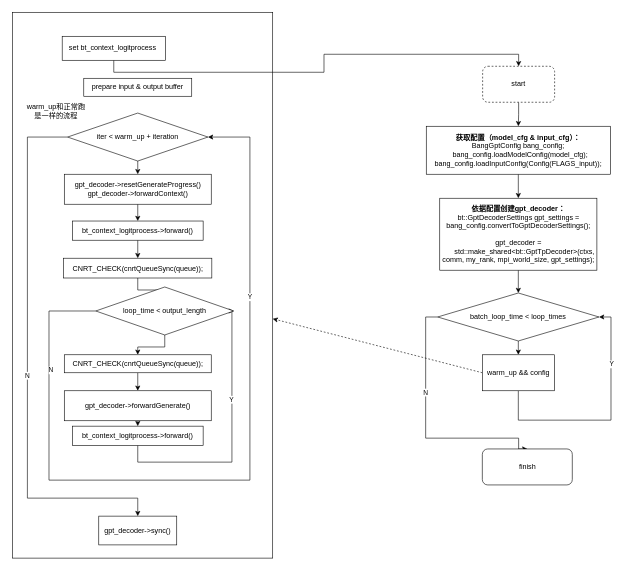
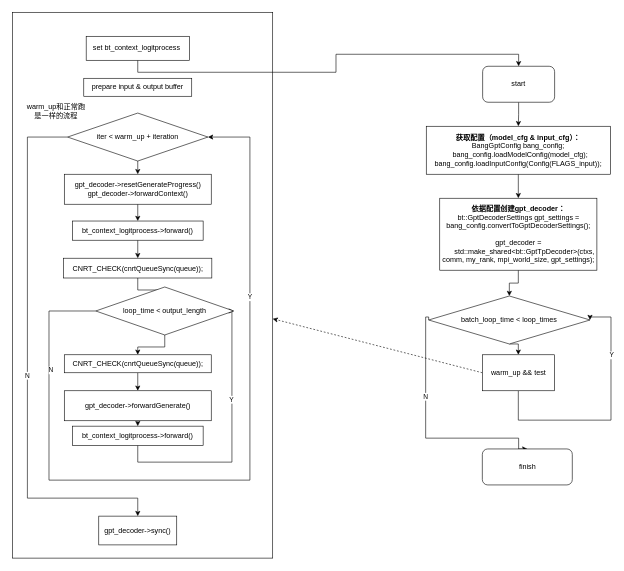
  <mxCell id="0" />
  <mxCell id="1" parent="0" />
  <mxCell id="2" value="" style="rounded=0;whiteSpace=wrap;html=1;" vertex="1" parent="1"><mxGeometry x="20" y="20" width="434" height="910" as="geometry" /></mxCell>
  <mxCell id="3" style="edgeStyle=orthogonalEdgeStyle;rounded=0;orthogonalLoop=1;jettySize=auto;html=1;exitX=0.5;exitY=1;exitDx=0;exitDy=0;entryX=0.5;entryY=0;entryDx=0;entryDy=0;" edge="1" parent="1" source="6" target="8"><mxGeometry relative="1" as="geometry"><mxPoint x="229" y="308" as="targetPoint" /></mxGeometry></mxCell>
  <mxCell id="4" style="edgeStyle=orthogonalEdgeStyle;rounded=0;orthogonalLoop=1;jettySize=auto;html=1;exitX=0;exitY=0.5;exitDx=0;exitDy=0;entryX=0.5;entryY=0;entryDx=0;entryDy=0;" edge="1" parent="1" source="6" target="11"><mxGeometry relative="1" as="geometry"><Array as="points"><mxPoint x="45" y="228" /><mxPoint x="45" y="830" /><mxPoint x="229" y="830" /></Array></mxGeometry></mxCell>
  <mxCell id="5" value="N" style="edgeLabel;html=1;align=center;verticalAlign=middle;resizable=0;points=[];" vertex="1" connectable="0" parent="4"><mxGeometry x="0.051" y="-1" relative="1" as="geometry"><mxPoint as="offset" /></mxGeometry></mxCell>
  <mxCell id="6" value="iter &amp;lt; warm_up + iteration" style="rhombus;whiteSpace=wrap;html=1;" vertex="1" parent="1"><mxGeometry x="112" y="188" width="234" height="80" as="geometry" /></mxCell>
  <mxCell id="7" style="edgeStyle=orthogonalEdgeStyle;rounded=0;orthogonalLoop=1;jettySize=auto;html=1;exitX=0.5;exitY=1;exitDx=0;exitDy=0;entryX=0.5;entryY=0;entryDx=0;entryDy=0;" edge="1" parent="1" source="8" target="41"><mxGeometry relative="1" as="geometry" /></mxCell>
  <mxCell id="8" value="gpt_decoder-&amp;gt;resetGenerateProgress()&lt;br&gt;gpt_decoder-&amp;gt;forwardContext()" style="rounded=0;whiteSpace=wrap;html=1;" vertex="1" parent="1"><mxGeometry x="106.5" y="290" width="245" height="50" as="geometry" /></mxCell>
  <mxCell id="9" style="edgeStyle=orthogonalEdgeStyle;rounded=0;orthogonalLoop=1;jettySize=auto;html=1;exitX=0.5;exitY=1;exitDx=0;exitDy=0;entryX=0.5;entryY=0;entryDx=0;entryDy=0;" edge="1" parent="1" source="10" target="19"><mxGeometry relative="1" as="geometry" /></mxCell>
  <mxCell id="10" value="CNRT_CHECK(cnrtQueueSync(queue));" style="rounded=0;whiteSpace=wrap;html=1;" vertex="1" parent="1"><mxGeometry x="105.5" y="430" width="247" height="33" as="geometry" /></mxCell>
  <mxCell id="11" value="gpt_decoder-&amp;gt;sync()" style="rounded=0;whiteSpace=wrap;html=1;" vertex="1" parent="1"><mxGeometry x="164" y="860" width="130" height="48" as="geometry" /></mxCell>
  <mxCell id="12" style="edgeStyle=orthogonalEdgeStyle;rounded=0;orthogonalLoop=1;jettySize=auto;html=1;exitX=0.5;exitY=1;exitDx=0;exitDy=0;entryX=1;entryY=0.5;entryDx=0;entryDy=0;" edge="1" parent="1" source="14" target="19"><mxGeometry relative="1" as="geometry"><Array as="points"><mxPoint x="229" y="770" /><mxPoint x="386" y="770" /><mxPoint x="386" y="518" /></Array></mxGeometry></mxCell>
  <mxCell id="13" value="Y" style="edgeLabel;html=1;align=center;verticalAlign=middle;resizable=0;points=[];" vertex="1" connectable="0" parent="12"><mxGeometry x="0.319" y="2" relative="1" as="geometry"><mxPoint as="offset" /></mxGeometry></mxCell>
  <mxCell id="14" value="bt_context_logitprocess-&amp;gt;forward()" style="rounded=0;whiteSpace=wrap;html=1;" vertex="1" parent="1"><mxGeometry x="120" y="710" width="218" height="32" as="geometry" /></mxCell>
  <mxCell id="15" style="edgeStyle=orthogonalEdgeStyle;rounded=0;orthogonalLoop=1;jettySize=auto;html=1;exitX=0.5;exitY=1;exitDx=0;exitDy=0;entryX=0.5;entryY=0;entryDx=0;entryDy=0;" edge="1" parent="1" source="19" target="39"><mxGeometry relative="1" as="geometry" /></mxCell>
  <mxCell id="16" style="edgeStyle=orthogonalEdgeStyle;rounded=0;orthogonalLoop=1;jettySize=auto;html=1;exitX=0;exitY=0.5;exitDx=0;exitDy=0;entryX=1;entryY=0.5;entryDx=0;entryDy=0;" edge="1" parent="1" source="19" target="6"><mxGeometry relative="1" as="geometry"><Array as="points"><mxPoint x="81" y="518" /><mxPoint x="81" y="800" /><mxPoint x="416" y="800" /><mxPoint x="416" y="228" /></Array></mxGeometry></mxCell>
  <mxCell id="17" value="Y" style="edgeLabel;html=1;align=center;verticalAlign=middle;resizable=0;points=[];" vertex="1" connectable="0" parent="16"><mxGeometry x="0.498" y="1" relative="1" as="geometry"><mxPoint as="offset" /></mxGeometry></mxCell>
  <mxCell id="18" value="N" style="edgeLabel;html=1;align=center;verticalAlign=middle;resizable=0;points=[];" vertex="1" connectable="0" parent="16"><mxGeometry x="-0.736" y="2" relative="1" as="geometry"><mxPoint as="offset" /></mxGeometry></mxCell>
  <mxCell id="19" value="loop_time &amp;lt; output_length" style="rhombus;whiteSpace=wrap;html=1;" vertex="1" parent="1"><mxGeometry x="159" y="478" width="230" height="80" as="geometry" /></mxCell>
  <mxCell id="20" style="edgeStyle=orthogonalEdgeStyle;rounded=0;orthogonalLoop=1;jettySize=auto;html=1;exitX=0.5;exitY=1;exitDx=0;exitDy=0;entryX=0.5;entryY=0;entryDx=0;entryDy=0;" edge="1" parent="1" source="21" target="14"><mxGeometry relative="1" as="geometry" /></mxCell>
  <mxCell id="21" value="gpt_decoder-&amp;gt;forwardGenerate()" style="rounded=0;whiteSpace=wrap;html=1;" vertex="1" parent="1"><mxGeometry x="106.5" y="651" width="245" height="50" as="geometry" /></mxCell>
  <mxCell id="22" style="edgeStyle=orthogonalEdgeStyle;rounded=0;orthogonalLoop=1;jettySize=auto;html=1;exitX=0.5;exitY=1;exitDx=0;exitDy=0;entryX=0.5;entryY=0;entryDx=0;entryDy=0;" edge="1" parent="1" source="23" target="27"><mxGeometry relative="1" as="geometry" /></mxCell>
  <mxCell id="23" value="&lt;div&gt;&lt;b&gt;依据配置创建gpt_decoder：&lt;/b&gt;&lt;/div&gt;&lt;div&gt;bt::GptDecoderSettings gpt_settings = bang_config.convertToGptDecoderSettings();&lt;br&gt;&lt;/div&gt;&lt;div&gt;&lt;br&gt;&lt;/div&gt;&lt;div&gt;gpt_decoder =&lt;/div&gt;&lt;div&gt;&amp;nbsp; &amp;nbsp; &amp;nbsp; std::make_shared&amp;lt;bt::GptTpDecoder&amp;gt;(ctxs, comm, my_rank, mpi_world_size, gpt_settings);&lt;/div&gt;" style="rounded=0;whiteSpace=wrap;html=1;" vertex="1" parent="1"><mxGeometry x="732.5" y="330" width="262" height="120" as="geometry" /></mxCell>
  <mxCell id="24" style="edgeStyle=orthogonalEdgeStyle;rounded=0;orthogonalLoop=1;jettySize=auto;html=1;exitX=0.5;exitY=1;exitDx=0;exitDy=0;entryX=0.5;entryY=0;entryDx=0;entryDy=0;" edge="1" parent="1" source="27" target="31"><mxGeometry relative="1" as="geometry" /></mxCell>
  <mxCell id="25" style="edgeStyle=orthogonalEdgeStyle;rounded=0;orthogonalLoop=1;jettySize=auto;html=1;exitX=0;exitY=0.5;exitDx=0;exitDy=0;entryX=0.5;entryY=0;entryDx=0;entryDy=0;" edge="1" parent="1" source="27" target="34"><mxGeometry relative="1" as="geometry"><Array as="points"><mxPoint x="709" y="528" /><mxPoint x="709" y="730" /><mxPoint x="864" y="730" /></Array></mxGeometry></mxCell>
  <mxCell id="26" value="N" style="edgeLabel;html=1;align=center;verticalAlign=middle;resizable=0;points=[];" vertex="1" connectable="0" parent="25"><mxGeometry x="-0.29" y="-1" relative="1" as="geometry"><mxPoint as="offset" /></mxGeometry></mxCell>
- <mxCell id="27" value="batch_loop_time &amp;lt; loop_times" style="rhombus;whiteSpace=wrap;html=1;" vertex="1" parent="1"><mxGeometry x="729" y="488" width="269" height="80" as="geometry" /></mxCell>
+ <mxCell id="27" value="batch_loop_time &amp;lt; loop_times" style="rhombus;whiteSpace=wrap;html=1;" vertex="1" parent="1"><mxGeometry x="714" y="493" width="269" height="80" as="geometry" /></mxCell>
  <mxCell id="28" style="rounded=0;orthogonalLoop=1;jettySize=auto;html=1;exitX=0;exitY=0.5;exitDx=0;exitDy=0;dashed=1;" edge="1" parent="1" source="31" target="2"><mxGeometry relative="1" as="geometry" /></mxCell>
  <mxCell id="29" style="edgeStyle=orthogonalEdgeStyle;rounded=0;orthogonalLoop=1;jettySize=auto;html=1;exitX=0.5;exitY=1;exitDx=0;exitDy=0;entryX=1;entryY=0.5;entryDx=0;entryDy=0;" edge="1" parent="1" source="31" target="27"><mxGeometry relative="1" as="geometry"><Array as="points"><mxPoint x="864" y="700" /><mxPoint x="1018" y="700" /><mxPoint x="1018" y="528" /></Array></mxGeometry></mxCell>
  <mxCell id="30" value="Y" style="edgeLabel;html=1;align=center;verticalAlign=middle;resizable=0;points=[];" vertex="1" connectable="0" parent="29"><mxGeometry x="0.504" relative="1" as="geometry"><mxPoint as="offset" /></mxGeometry></mxCell>
- <mxCell id="31" value="warm_up &amp;amp;&amp;amp; config" style="rounded=0;whiteSpace=wrap;html=1;" vertex="1" parent="1"><mxGeometry x="803.5" y="591" width="120" height="60" as="geometry" /></mxCell>
+ <mxCell id="31" value="warm_up &amp;amp;&amp;amp; test" style="rounded=0;whiteSpace=wrap;html=1;" vertex="1" parent="1"><mxGeometry x="803.5" y="591" width="120" height="60" as="geometry" /></mxCell>
  <mxCell id="32" style="edgeStyle=orthogonalEdgeStyle;rounded=0;orthogonalLoop=1;jettySize=auto;html=1;exitX=0.5;exitY=1;exitDx=0;exitDy=0;entryX=0.5;entryY=0;entryDx=0;entryDy=0;" edge="1" parent="1" source="33" target="36"><mxGeometry relative="1" as="geometry" /></mxCell>
- <mxCell id="33" value="start" style="rounded=1;whiteSpace=wrap;html=1;dashed=1;" vertex="1" parent="1"><mxGeometry x="804" y="110" width="120" height="60" as="geometry" /></mxCell>
+ <mxCell id="33" value="start" style="rounded=1;whiteSpace=wrap;html=1;" vertex="1" parent="1"><mxGeometry x="804" y="110" width="120" height="60" as="geometry" /></mxCell>
  <mxCell id="34" value="finish" style="rounded=1;whiteSpace=wrap;html=1;" vertex="1" parent="1"><mxGeometry x="803.5" y="748" width="150" height="60" as="geometry" /></mxCell>
  <mxCell id="35" style="edgeStyle=orthogonalEdgeStyle;rounded=0;orthogonalLoop=1;jettySize=auto;html=1;exitX=0.5;exitY=1;exitDx=0;exitDy=0;entryX=0.5;entryY=0;entryDx=0;entryDy=0;" edge="1" parent="1" source="36" target="23"><mxGeometry relative="1" as="geometry" /></mxCell>
  <mxCell id="36" value="&lt;div&gt;&lt;b&gt;&amp;nbsp;获取配置（model_cfg &amp;amp; input_cfg）：&amp;nbsp;&lt;/b&gt;&lt;/div&gt;&lt;div&gt;BangGptConfig bang_config;&lt;/div&gt;&lt;div&gt;&amp;nbsp; bang_config.loadModelConfig(model_cfg);&lt;/div&gt;&lt;div&gt;bang_config.loadInputConfig(Config(FLAGS_input));&lt;br&gt;&lt;/div&gt;" style="rounded=0;whiteSpace=wrap;html=1;" vertex="1" parent="1"><mxGeometry x="710" y="210" width="307" height="80" as="geometry" /></mxCell>
  <mxCell id="37" value="prepare input &amp;amp; output buffer" style="rounded=0;whiteSpace=wrap;html=1;" vertex="1" parent="1"><mxGeometry x="139" y="130" width="180" height="30" as="geometry" /></mxCell>
  <mxCell id="38" style="edgeStyle=orthogonalEdgeStyle;rounded=0;orthogonalLoop=1;jettySize=auto;html=1;exitX=0.5;exitY=1;exitDx=0;exitDy=0;entryX=0.5;entryY=0;entryDx=0;entryDy=0;" edge="1" parent="1" source="39" target="21"><mxGeometry relative="1" as="geometry" /></mxCell>
  <mxCell id="39" value="CNRT_CHECK(cnrtQueueSync(queue));" style="rounded=0;whiteSpace=wrap;html=1;" vertex="1" parent="1"><mxGeometry x="106.5" y="591" width="245" height="30" as="geometry" /></mxCell>
  <mxCell id="40" style="edgeStyle=orthogonalEdgeStyle;rounded=0;orthogonalLoop=1;jettySize=auto;html=1;exitX=0.5;exitY=1;exitDx=0;exitDy=0;entryX=0.5;entryY=0;entryDx=0;entryDy=0;" edge="1" parent="1" source="41" target="10"><mxGeometry relative="1" as="geometry" /></mxCell>
  <mxCell id="41" value="bt_context_logitprocess-&amp;gt;forward()" style="rounded=0;whiteSpace=wrap;html=1;" vertex="1" parent="1"><mxGeometry x="120" y="368" width="218" height="32" as="geometry" /></mxCell>
  <mxCell id="42" style="edgeStyle=orthogonalEdgeStyle;rounded=0;orthogonalLoop=1;jettySize=auto;html=1;exitX=0.5;exitY=1;exitDx=0;exitDy=0;" edge="1" parent="1" source="43" target="33"><mxGeometry relative="1" as="geometry" /></mxCell>
- <mxCell id="43" value="set bt_context_logitprocess&amp;nbsp;" style="rounded=0;whiteSpace=wrap;html=1;" vertex="1" parent="1"><mxGeometry x="103" y="60" width="172" height="40" as="geometry" /></mxCell>
+ <mxCell id="43" value="set bt_context_logitprocess&amp;nbsp;" style="rounded=0;whiteSpace=wrap;html=1;" vertex="1" parent="1"><mxGeometry x="143" y="60" width="172" height="40" as="geometry" /></mxCell>
  <mxCell id="44" value="warm_up和正常跑是一样的流程" style="text;html=1;strokeColor=none;fillColor=none;align=center;verticalAlign=middle;whiteSpace=wrap;rounded=0;" vertex="1" parent="1"><mxGeometry x="43" y="170" width="100" height="30" as="geometry" /></mxCell>
